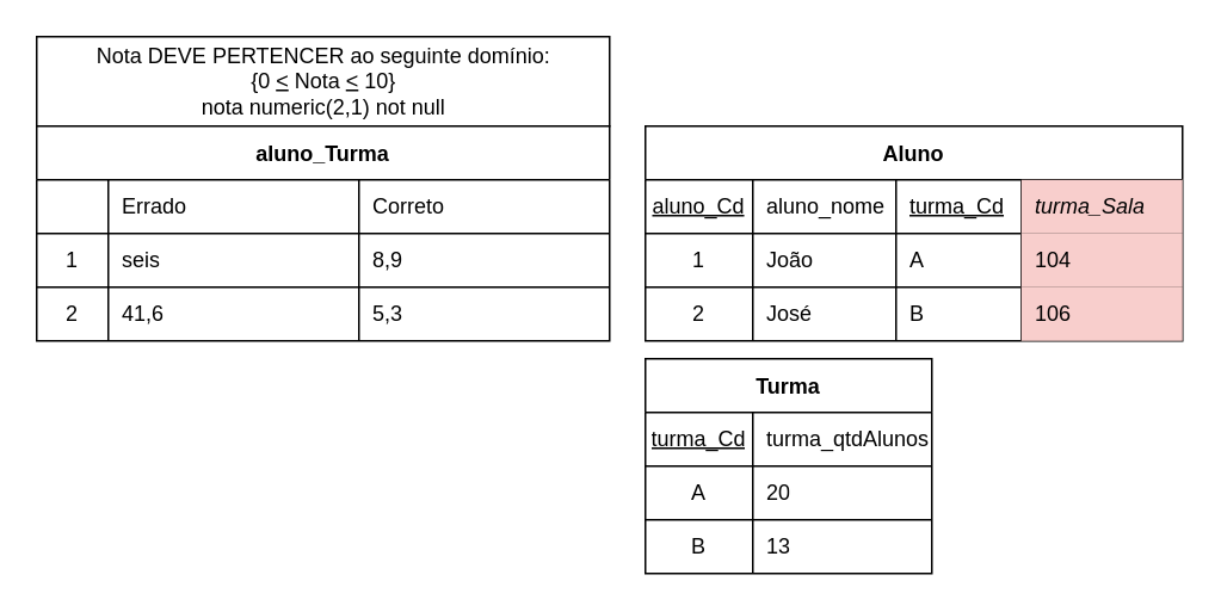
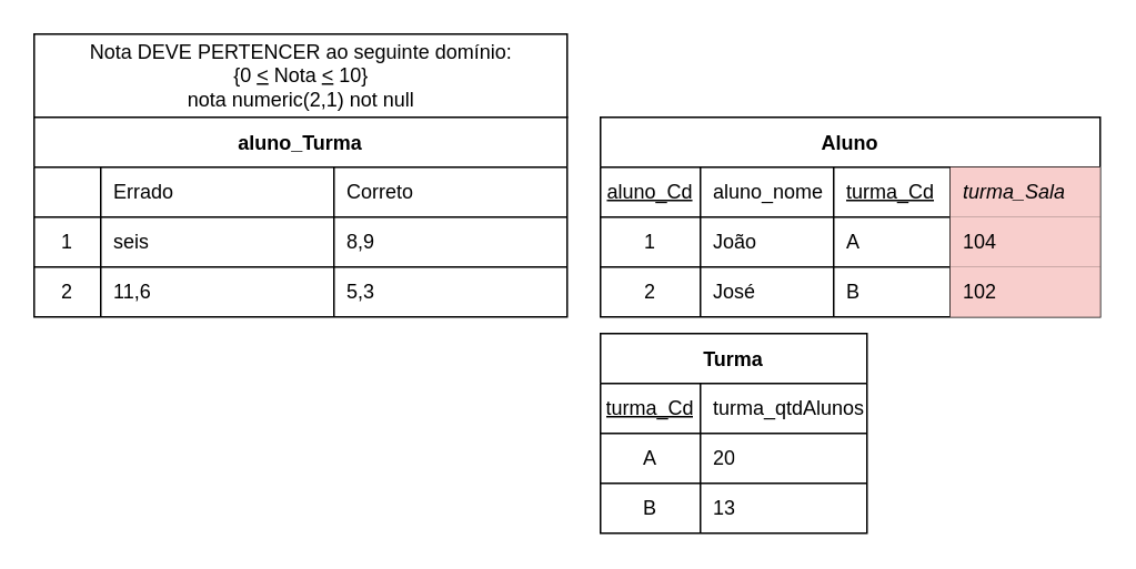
  <mxCell id="0" />
  <mxCell id="1" parent="0" />
  <mxCell id="2" value="" style="rounded=0;whiteSpace=wrap;html=1;sketch=0;" vertex="1" parent="1"><mxGeometry x="20" y="20" width="320" height="50" as="geometry" /></mxCell>
  <mxCell id="3" value="aluno_Turma" style="shape=table;startSize=30;container=1;collapsible=0;childLayout=tableLayout;fixedRows=1;rowLines=1;fontStyle=1;sketch=0;" vertex="1" parent="1"><mxGeometry x="20" y="70" width="320" height="120" as="geometry" /></mxCell>
  <mxCell id="4" style="shape=tableRow;horizontal=0;startSize=0;swimlaneHead=0;swimlaneBody=0;top=0;left=0;bottom=0;right=0;collapsible=0;dropTarget=0;fillColor=none;points=[[0,0.5],[1,0.5]];portConstraint=eastwest;" vertex="1" parent="3"><mxGeometry y="30" width="320" height="30" as="geometry" /></mxCell>
  <mxCell id="5" style="shape=partialRectangle;html=1;whiteSpace=wrap;connectable=0;fillColor=none;top=0;left=0;bottom=0;right=0;overflow=hidden;pointerEvents=1;" vertex="1" parent="4"><mxGeometry width="40" height="30" as="geometry"><mxRectangle width="40" height="30" as="alternateBounds" /></mxGeometry></mxCell>
  <mxCell id="6" value="Errado" style="shape=partialRectangle;html=1;whiteSpace=wrap;connectable=0;fillColor=none;top=0;left=0;bottom=0;right=0;align=left;spacingLeft=6;overflow=hidden;" vertex="1" parent="4"><mxGeometry x="40" width="140" height="30" as="geometry"><mxRectangle width="140" height="30" as="alternateBounds" /></mxGeometry></mxCell>
  <mxCell id="7" value="Correto" style="shape=partialRectangle;html=1;whiteSpace=wrap;connectable=0;fillColor=none;top=0;left=0;bottom=0;right=0;align=left;spacingLeft=6;overflow=hidden;" vertex="1" parent="4"><mxGeometry x="180" width="140" height="30" as="geometry"><mxRectangle width="140" height="30" as="alternateBounds" /></mxGeometry></mxCell>
  <mxCell id="8" value="" style="shape=tableRow;horizontal=0;startSize=0;swimlaneHead=0;swimlaneBody=0;top=0;left=0;bottom=0;right=0;collapsible=0;dropTarget=0;fillColor=none;points=[[0,0.5],[1,0.5]];portConstraint=eastwest;" vertex="1" parent="3"><mxGeometry y="60" width="320" height="30" as="geometry" /></mxCell>
  <mxCell id="9" value="1" style="shape=partialRectangle;html=1;whiteSpace=wrap;connectable=0;fillColor=none;top=0;left=0;bottom=0;right=0;overflow=hidden;pointerEvents=1;" vertex="1" parent="8"><mxGeometry width="40" height="30" as="geometry"><mxRectangle width="40" height="30" as="alternateBounds" /></mxGeometry></mxCell>
  <mxCell id="10" value="seis" style="shape=partialRectangle;html=1;whiteSpace=wrap;connectable=0;fillColor=none;top=0;left=0;bottom=0;right=0;align=left;spacingLeft=6;overflow=hidden;" vertex="1" parent="8"><mxGeometry x="40" width="140" height="30" as="geometry"><mxRectangle width="140" height="30" as="alternateBounds" /></mxGeometry></mxCell>
  <mxCell id="11" value="8,9" style="shape=partialRectangle;html=1;whiteSpace=wrap;connectable=0;fillColor=none;top=0;left=0;bottom=0;right=0;align=left;spacingLeft=6;overflow=hidden;" vertex="1" parent="8"><mxGeometry x="180" width="140" height="30" as="geometry"><mxRectangle width="140" height="30" as="alternateBounds" /></mxGeometry></mxCell>
  <mxCell id="12" value="" style="shape=tableRow;horizontal=0;startSize=0;swimlaneHead=0;swimlaneBody=0;top=0;left=0;bottom=0;right=0;collapsible=0;dropTarget=0;fillColor=none;points=[[0,0.5],[1,0.5]];portConstraint=eastwest;" vertex="1" parent="3"><mxGeometry y="90" width="320" height="30" as="geometry" /></mxCell>
  <mxCell id="13" value="2" style="shape=partialRectangle;html=1;whiteSpace=wrap;connectable=0;fillColor=none;top=0;left=0;bottom=0;right=0;overflow=hidden;" vertex="1" parent="12"><mxGeometry width="40" height="30" as="geometry"><mxRectangle width="40" height="30" as="alternateBounds" /></mxGeometry></mxCell>
- <mxCell id="14" value="41,6" style="shape=partialRectangle;html=1;whiteSpace=wrap;connectable=0;fillColor=none;top=0;left=0;bottom=0;right=0;align=left;spacingLeft=6;overflow=hidden;" vertex="1" parent="12"><mxGeometry x="40" width="140" height="30" as="geometry"><mxRectangle width="140" height="30" as="alternateBounds" /></mxGeometry></mxCell>
+ <mxCell id="14" value="11,6" style="shape=partialRectangle;html=1;whiteSpace=wrap;connectable=0;fillColor=none;top=0;left=0;bottom=0;right=0;align=left;spacingLeft=6;overflow=hidden;" vertex="1" parent="12"><mxGeometry x="40" width="140" height="30" as="geometry"><mxRectangle width="140" height="30" as="alternateBounds" /></mxGeometry></mxCell>
  <mxCell id="15" value="5,3" style="shape=partialRectangle;html=1;whiteSpace=wrap;connectable=0;fillColor=none;top=0;left=0;bottom=0;right=0;align=left;spacingLeft=6;overflow=hidden;" vertex="1" parent="12"><mxGeometry x="180" width="140" height="30" as="geometry"><mxRectangle width="140" height="30" as="alternateBounds" /></mxGeometry></mxCell>
  <mxCell id="16" value="&lt;div&gt;Nota DEVE PERTENCER ao seguinte domínio:&lt;/div&gt;&lt;div&gt;{0 &lt;u&gt;&amp;lt;&lt;/u&gt; Nota &lt;u&gt;&amp;lt;&lt;/u&gt; 10}&lt;/div&gt;&lt;div&gt;nota numeric(2,1) not null&lt;br&gt;&lt;/div&gt;" style="text;html=1;align=center;verticalAlign=middle;resizable=0;points=[];autosize=1;strokeColor=none;fillColor=none;" vertex="1" parent="1"><mxGeometry x="45" y="20" width="270" height="50" as="geometry" /></mxCell>
  <mxCell id="17" value="Aluno" style="shape=table;startSize=30;container=1;collapsible=0;childLayout=tableLayout;fixedRows=1;rowLines=1;fontStyle=1;sketch=0;" vertex="1" parent="1"><mxGeometry x="360" y="70" width="300" height="120" as="geometry" /></mxCell>
  <mxCell id="18" style="shape=tableRow;horizontal=0;startSize=0;swimlaneHead=0;swimlaneBody=0;top=0;left=0;bottom=0;right=0;collapsible=0;dropTarget=0;fillColor=none;points=[[0,0.5],[1,0.5]];portConstraint=eastwest;sketch=0;" vertex="1" parent="17"><mxGeometry y="30" width="300" height="30" as="geometry" /></mxCell>
  <mxCell id="19" value="&lt;u&gt;aluno_Cd&lt;/u&gt;" style="shape=partialRectangle;html=1;whiteSpace=wrap;connectable=0;fillColor=none;top=0;left=0;bottom=0;right=0;overflow=hidden;pointerEvents=1;sketch=0;" vertex="1" parent="18"><mxGeometry width="60" height="30" as="geometry"><mxRectangle width="60" height="30" as="alternateBounds" /></mxGeometry></mxCell>
  <mxCell id="20" value="aluno_nome" style="shape=partialRectangle;html=1;whiteSpace=wrap;connectable=0;fillColor=none;top=0;left=0;bottom=0;right=0;align=left;spacingLeft=6;overflow=hidden;sketch=0;" vertex="1" parent="18"><mxGeometry x="60" width="80" height="30" as="geometry"><mxRectangle width="80" height="30" as="alternateBounds" /></mxGeometry></mxCell>
  <mxCell id="21" value="&lt;u&gt;turma_Cd&lt;/u&gt;" style="shape=partialRectangle;html=1;whiteSpace=wrap;connectable=0;fillColor=none;top=0;left=0;bottom=0;right=0;align=left;spacingLeft=6;overflow=hidden;sketch=0;" vertex="1" parent="18"><mxGeometry x="140" width="70" height="30" as="geometry"><mxRectangle width="70" height="30" as="alternateBounds" /></mxGeometry></mxCell>
  <mxCell id="22" value="&lt;i&gt;turma_Sala&lt;/i&gt;" style="shape=partialRectangle;html=1;whiteSpace=wrap;connectable=0;fillColor=#f8cecc;top=0;left=0;bottom=0;right=0;align=left;spacingLeft=6;overflow=hidden;sketch=0;strokeColor=#b85450;" vertex="1" parent="18"><mxGeometry x="210" width="90" height="30" as="geometry"><mxRectangle width="90" height="30" as="alternateBounds" /></mxGeometry></mxCell>
  <mxCell id="23" value="" style="shape=tableRow;horizontal=0;startSize=0;swimlaneHead=0;swimlaneBody=0;top=0;left=0;bottom=0;right=0;collapsible=0;dropTarget=0;fillColor=none;points=[[0,0.5],[1,0.5]];portConstraint=eastwest;sketch=0;" vertex="1" parent="17"><mxGeometry y="60" width="300" height="30" as="geometry" /></mxCell>
  <mxCell id="24" value="1" style="shape=partialRectangle;html=1;whiteSpace=wrap;connectable=0;fillColor=none;top=0;left=0;bottom=0;right=0;overflow=hidden;pointerEvents=1;sketch=0;" vertex="1" parent="23"><mxGeometry width="60" height="30" as="geometry"><mxRectangle width="60" height="30" as="alternateBounds" /></mxGeometry></mxCell>
  <mxCell id="25" value="João" style="shape=partialRectangle;html=1;whiteSpace=wrap;connectable=0;fillColor=none;top=0;left=0;bottom=0;right=0;align=left;spacingLeft=6;overflow=hidden;sketch=0;" vertex="1" parent="23"><mxGeometry x="60" width="80" height="30" as="geometry"><mxRectangle width="80" height="30" as="alternateBounds" /></mxGeometry></mxCell>
  <mxCell id="26" value="A" style="shape=partialRectangle;html=1;whiteSpace=wrap;connectable=0;fillColor=none;top=0;left=0;bottom=0;right=0;align=left;spacingLeft=6;overflow=hidden;sketch=0;" vertex="1" parent="23"><mxGeometry x="140" width="70" height="30" as="geometry"><mxRectangle width="70" height="30" as="alternateBounds" /></mxGeometry></mxCell>
  <mxCell id="27" value="104" style="shape=partialRectangle;html=1;whiteSpace=wrap;connectable=0;fillColor=#f8cecc;top=0;left=0;bottom=0;right=0;align=left;spacingLeft=6;overflow=hidden;sketch=0;strokeColor=#b85450;" vertex="1" parent="23"><mxGeometry x="210" width="90" height="30" as="geometry"><mxRectangle width="90" height="30" as="alternateBounds" /></mxGeometry></mxCell>
  <mxCell id="28" value="" style="shape=tableRow;horizontal=0;startSize=0;swimlaneHead=0;swimlaneBody=0;top=0;left=0;bottom=0;right=0;collapsible=0;dropTarget=0;fillColor=none;points=[[0,0.5],[1,0.5]];portConstraint=eastwest;sketch=0;" vertex="1" parent="17"><mxGeometry y="90" width="300" height="30" as="geometry" /></mxCell>
  <mxCell id="29" value="2" style="shape=partialRectangle;html=1;whiteSpace=wrap;connectable=0;fillColor=none;top=0;left=0;bottom=0;right=0;overflow=hidden;sketch=0;" vertex="1" parent="28"><mxGeometry width="60" height="30" as="geometry"><mxRectangle width="60" height="30" as="alternateBounds" /></mxGeometry></mxCell>
  <mxCell id="30" value="José" style="shape=partialRectangle;html=1;whiteSpace=wrap;connectable=0;fillColor=none;top=0;left=0;bottom=0;right=0;align=left;spacingLeft=6;overflow=hidden;sketch=0;" vertex="1" parent="28"><mxGeometry x="60" width="80" height="30" as="geometry"><mxRectangle width="80" height="30" as="alternateBounds" /></mxGeometry></mxCell>
  <mxCell id="31" value="B" style="shape=partialRectangle;html=1;whiteSpace=wrap;connectable=0;fillColor=none;top=0;left=0;bottom=0;right=0;align=left;spacingLeft=6;overflow=hidden;sketch=0;" vertex="1" parent="28"><mxGeometry x="140" width="70" height="30" as="geometry"><mxRectangle width="70" height="30" as="alternateBounds" /></mxGeometry></mxCell>
- <mxCell id="32" value="106" style="shape=partialRectangle;html=1;whiteSpace=wrap;connectable=0;fillColor=#f8cecc;top=0;left=0;bottom=0;right=0;align=left;spacingLeft=6;overflow=hidden;sketch=0;strokeColor=#b85450;" vertex="1" parent="28"><mxGeometry x="210" width="90" height="30" as="geometry"><mxRectangle width="90" height="30" as="alternateBounds" /></mxGeometry></mxCell>
+ <mxCell id="32" value="102" style="shape=partialRectangle;html=1;whiteSpace=wrap;connectable=0;fillColor=#f8cecc;top=0;left=0;bottom=0;right=0;align=left;spacingLeft=6;overflow=hidden;sketch=0;strokeColor=#b85450;" vertex="1" parent="28"><mxGeometry x="210" width="90" height="30" as="geometry"><mxRectangle width="90" height="30" as="alternateBounds" /></mxGeometry></mxCell>
  <mxCell id="33" value="Turma" style="shape=table;startSize=30;container=1;collapsible=0;childLayout=tableLayout;fixedRows=1;rowLines=1;fontStyle=1;sketch=0;" vertex="1" parent="1"><mxGeometry x="360" y="200" width="160" height="120" as="geometry" /></mxCell>
  <mxCell id="34" style="shape=tableRow;horizontal=0;startSize=0;swimlaneHead=0;swimlaneBody=0;top=0;left=0;bottom=0;right=0;collapsible=0;dropTarget=0;fillColor=none;points=[[0,0.5],[1,0.5]];portConstraint=eastwest;sketch=0;" vertex="1" parent="33"><mxGeometry y="30" width="160" height="30" as="geometry" /></mxCell>
  <mxCell id="35" value="&lt;u&gt;turma_Cd&lt;/u&gt;" style="shape=partialRectangle;html=1;whiteSpace=wrap;connectable=0;fillColor=none;top=0;left=0;bottom=0;right=0;overflow=hidden;pointerEvents=1;sketch=0;" vertex="1" parent="34"><mxGeometry width="60" height="30" as="geometry"><mxRectangle width="60" height="30" as="alternateBounds" /></mxGeometry></mxCell>
  <mxCell id="36" value="turma_qtdAlunos" style="shape=partialRectangle;html=1;whiteSpace=wrap;connectable=0;fillColor=none;top=0;left=0;bottom=0;right=0;align=left;spacingLeft=6;overflow=hidden;sketch=0;" vertex="1" parent="34"><mxGeometry x="60" width="100" height="30" as="geometry"><mxRectangle width="100" height="30" as="alternateBounds" /></mxGeometry></mxCell>
  <mxCell id="37" value="" style="shape=tableRow;horizontal=0;startSize=0;swimlaneHead=0;swimlaneBody=0;top=0;left=0;bottom=0;right=0;collapsible=0;dropTarget=0;fillColor=none;points=[[0,0.5],[1,0.5]];portConstraint=eastwest;sketch=0;" vertex="1" parent="33"><mxGeometry y="60" width="160" height="30" as="geometry" /></mxCell>
  <mxCell id="38" value="A" style="shape=partialRectangle;html=1;whiteSpace=wrap;connectable=0;fillColor=none;top=0;left=0;bottom=0;right=0;overflow=hidden;pointerEvents=1;sketch=0;" vertex="1" parent="37"><mxGeometry width="60" height="30" as="geometry"><mxRectangle width="60" height="30" as="alternateBounds" /></mxGeometry></mxCell>
  <mxCell id="39" value="20" style="shape=partialRectangle;html=1;whiteSpace=wrap;connectable=0;fillColor=none;top=0;left=0;bottom=0;right=0;align=left;spacingLeft=6;overflow=hidden;sketch=0;" vertex="1" parent="37"><mxGeometry x="60" width="100" height="30" as="geometry"><mxRectangle width="100" height="30" as="alternateBounds" /></mxGeometry></mxCell>
  <mxCell id="40" value="" style="shape=tableRow;horizontal=0;startSize=0;swimlaneHead=0;swimlaneBody=0;top=0;left=0;bottom=0;right=0;collapsible=0;dropTarget=0;fillColor=none;points=[[0,0.5],[1,0.5]];portConstraint=eastwest;sketch=0;" vertex="1" parent="33"><mxGeometry y="90" width="160" height="30" as="geometry" /></mxCell>
  <mxCell id="41" value="B" style="shape=partialRectangle;html=1;whiteSpace=wrap;connectable=0;fillColor=none;top=0;left=0;bottom=0;right=0;overflow=hidden;sketch=0;" vertex="1" parent="40"><mxGeometry width="60" height="30" as="geometry"><mxRectangle width="60" height="30" as="alternateBounds" /></mxGeometry></mxCell>
  <mxCell id="42" value="13" style="shape=partialRectangle;html=1;whiteSpace=wrap;connectable=0;fillColor=none;top=0;left=0;bottom=0;right=0;align=left;spacingLeft=6;overflow=hidden;sketch=0;" vertex="1" parent="40"><mxGeometry x="60" width="100" height="30" as="geometry"><mxRectangle width="100" height="30" as="alternateBounds" /></mxGeometry></mxCell>
